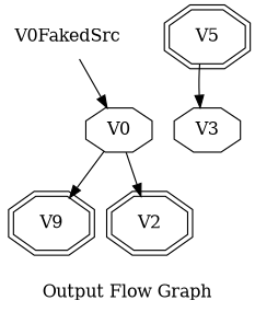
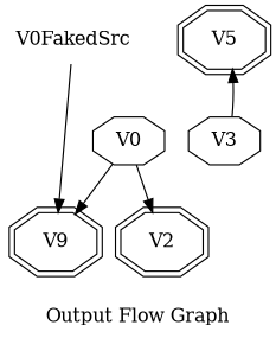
  digraph {
    label="Output Flow Graph"
    rankdir=TB
    node [shape=doubleoctagon]
    n1 [label=V2]
    n2 [label=V9]
    n3 [label=V5]
    n4 [label=V3 shape=octagon]
    n5 [label=V0 shape=octagon]
    V0FakedSrc [shape=none]
-   n3 -> n4
+   n4 -> n3
    n5 -> n1
    n5 -> n2
-   V0FakedSrc -> n5
+   V0FakedSrc -> n2
  }
